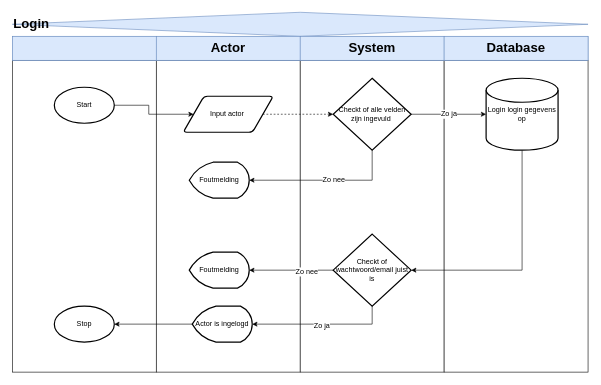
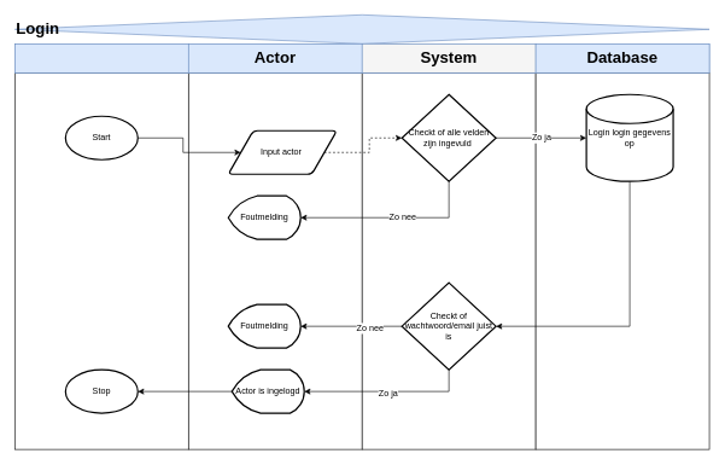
  <mxCell id="0" />
  <mxCell id="1" parent="0" />
  <mxCell id="2" value="&lt;span style=&quot;color: rgba(0 , 0 , 0 , 0) ; font-family: monospace ; font-size: 0px&quot;&gt;%3CmxGraphModel%3E%3Croot%3E%3CmxCell%20id%3D%220%22%2F%3E%3CmxCell%20id%3D%221%22%20parent%3D%220%22%2F%3E%3CmxCell%20id%3D%222%22%20value%3D%22%22%20style%3D%22rounded%3D0%3BwhiteSpace%3Dwrap%3Bhtml%3D1%3B%22%20vertex%3D%221%22%20parent%3D%221%22%3E%3CmxGeometry%20x%3D%2280%22%20y%3D%22240%22%20width%3D%22240%22%20height%3D%22520%22%20as%3D%22geometry%22%2F%3E%3C%2FmxCell%3E%3C%2Froot%3E%3C%2FmxGraphModel%3E&lt;/span&gt;" style="rounded=0;whiteSpace=wrap;html=1;" vertex="1" parent="1"><mxGeometry x="20" y="100" width="240" height="520" as="geometry" /></mxCell>
  <mxCell id="3" value="&lt;span style=&quot;color: rgba(0 , 0 , 0 , 0) ; font-family: monospace ; font-size: 0px&quot;&gt;%3CmxGraphModel%3E%3Croot%3E%3CmxCell%20id%3D%220%22%2F%3E%3CmxCell%20id%3D%221%22%20parent%3D%220%22%2F%3E%3CmxCell%20id%3D%222%22%20value%3D%22%22%20style%3D%22rounded%3D0%3BwhiteSpace%3Dwrap%3Bhtml%3D1%3B%22%20vertex%3D%221%22%20parent%3D%221%22%3E%3CmxGeometry%20x%3D%2280%22%20y%3D%22240%22%20width%3D%22240%22%20height%3D%22520%22%20as%3D%22geometry%22%2F%3E%3C%2FmxCell%3E%3C%2Froot%3E%3C%2FmxGraphModel%3E&lt;/span&gt;" style="rounded=0;whiteSpace=wrap;html=1;" vertex="1" parent="1"><mxGeometry x="260" y="100" width="240" height="520" as="geometry" /></mxCell>
  <mxCell id="4" value="&lt;span style=&quot;color: rgba(0 , 0 , 0 , 0) ; font-family: monospace ; font-size: 0px&quot;&gt;%3CmxGraphModel%3E%3Croot%3E%3CmxCell%20id%3D%220%22%2F%3E%3CmxCell%20id%3D%221%22%20parent%3D%220%22%2F%3E%3CmxCell%20id%3D%222%22%20value%3D%22%22%20style%3D%22rounded%3D0%3BwhiteSpace%3Dwrap%3Bhtml%3D1%3B%22%20vertex%3D%221%22%20parent%3D%221%22%3E%3CmxGeometry%20x%3D%2280%22%20y%3D%22240%22%20width%3D%22240%22%20height%3D%22520%22%20as%3D%22geometry%22%2F%3E%3C%2FmxCell%3E%3C%2Froot%3E%3C%2FmxGraphModel%3E&lt;/span&gt;" style="rounded=0;whiteSpace=wrap;html=1;" vertex="1" parent="1"><mxGeometry x="500" y="100" width="240" height="520" as="geometry" /></mxCell>
  <mxCell id="5" value="&lt;span style=&quot;color: rgba(0 , 0 , 0 , 0) ; font-family: monospace ; font-size: 0px&quot;&gt;%3CmxGraphModel%3E%3Croot%3E%3CmxCell%20id%3D%220%22%2F%3E%3CmxCell%20id%3D%221%22%20parent%3D%220%22%2F%3E%3CmxCell%20id%3D%222%22%20value%3D%22%22%20style%3D%22rounded%3D0%3BwhiteSpace%3Dwrap%3Bhtml%3D1%3B%22%20vertex%3D%221%22%20parent%3D%221%22%3E%3CmxGeometry%20x%3D%2280%22%20y%3D%22240%22%20width%3D%22240%22%20height%3D%22520%22%20as%3D%22geometry%22%2F%3E%3C%2FmxCell%3E%3C%2Froot%3E%3C%2FmxGraphModel%3E&lt;/span&gt;" style="rounded=0;whiteSpace=wrap;html=1;" vertex="1" parent="1"><mxGeometry x="740" y="100" width="240" height="520" as="geometry" /></mxCell>
  <mxCell id="6" value="" style="rounded=0;whiteSpace=wrap;html=1;fillColor=#dae8fc;strokeColor=#6c8ebf;" vertex="1" parent="1"><mxGeometry x="20" y="60" width="960" height="40" as="geometry" /></mxCell>
  <mxCell id="7" value="&lt;b&gt;&lt;font style=&quot;font-size: 22px&quot;&gt;Login&lt;/font&gt;&lt;/b&gt;" style="rhombus;whiteSpace=wrap;html=1;fillColor=#dae8fc;strokeColor=#6c8ebf;align=left;" vertex="1" parent="1"><mxGeometry x="20" y="20" width="960" height="40" as="geometry" /></mxCell>
  <mxCell id="8" value="" style="rounded=0;whiteSpace=wrap;html=1;fillColor=#dae8fc;strokeColor=#6c8ebf;" vertex="1" parent="1"><mxGeometry x="20" y="60" width="240" height="40" as="geometry" /></mxCell>
  <mxCell id="9" value="&lt;b&gt;&lt;font style=&quot;font-size: 22px&quot;&gt;Actor&lt;/font&gt;&lt;/b&gt;" style="rounded=0;whiteSpace=wrap;html=1;fillColor=#dae8fc;strokeColor=#6c8ebf;" vertex="1" parent="1"><mxGeometry x="260" y="60" width="240" height="40" as="geometry" /></mxCell>
- <mxCell id="10" value="&lt;b&gt;&lt;font style=&quot;font-size: 22px&quot;&gt;System&lt;/font&gt;&lt;/b&gt;" style="rounded=0;whiteSpace=wrap;html=1;fillColor=#dae8fc;strokeColor=#6c8ebf;" vertex="1" parent="1"><mxGeometry x="500" y="60" width="240" height="40" as="geometry" /></mxCell>
+ <mxCell id="10" value="&lt;b&gt;&lt;font style=&quot;font-size: 22px&quot;&gt;System&lt;/font&gt;&lt;/b&gt;" style="rounded=0;whiteSpace=wrap;html=1;fillColor=#f5f5f5;strokeColor=#6c8ebf;" vertex="1" parent="1"><mxGeometry x="500" y="60" width="240" height="40" as="geometry" /></mxCell>
  <mxCell id="11" value="&lt;b&gt;Database&lt;/b&gt;" style="rounded=0;whiteSpace=wrap;html=1;fontSize=22;fillColor=#dae8fc;strokeColor=#6c8ebf;" vertex="1" parent="1"><mxGeometry x="740" y="60" width="240" height="40" as="geometry" /></mxCell>
  <mxCell id="12" style="edgeStyle=orthogonalEdgeStyle;rounded=0;orthogonalLoop=1;jettySize=auto;html=1;entryX=0;entryY=0.5;entryDx=0;entryDy=0;fontSize=12;" edge="1" parent="1" source="13" target="15"><mxGeometry relative="1" as="geometry" /></mxCell>
- <mxCell id="13" value="Start" style="strokeWidth=2;html=1;shape=mxgraph.flowchart.start_1;whiteSpace=wrap;fontSize=12;" vertex="1" parent="1"><mxGeometry x="90" y="145" width="100" height="60" as="geometry" /></mxCell>
+ <mxCell id="13" value="Start" style="strokeWidth=2;html=1;shape=mxgraph.flowchart.start_1;whiteSpace=wrap;fontSize=12;" vertex="1" parent="1"><mxGeometry x="90" y="160" width="100" height="60" as="geometry" /></mxCell>
  <mxCell id="14" style="edgeStyle=orthogonalEdgeStyle;rounded=0;orthogonalLoop=1;jettySize=auto;html=1;exitX=1;exitY=0.5;exitDx=0;exitDy=0;fontSize=12;dashed=1;" edge="1" parent="1" source="15" target="19"><mxGeometry relative="1" as="geometry" /></mxCell>
- <mxCell id="15" value="Input actor&amp;nbsp;" style="shape=parallelogram;html=1;strokeWidth=2;perimeter=parallelogramPerimeter;whiteSpace=wrap;rounded=1;arcSize=12;size=0.23;fontSize=12;" vertex="1" parent="1"><mxGeometry x="305" y="160" width="150" height="60" as="geometry" /></mxCell>
+ <mxCell id="15" value="Input actor&amp;nbsp;" style="shape=parallelogram;html=1;strokeWidth=2;perimeter=parallelogramPerimeter;whiteSpace=wrap;rounded=1;arcSize=12;size=0.23;fontSize=12;" vertex="1" parent="1"><mxGeometry x="315" y="180" width="150" height="60" as="geometry" /></mxCell>
  <mxCell id="16" value="Zo ja" style="edgeStyle=orthogonalEdgeStyle;rounded=0;orthogonalLoop=1;jettySize=auto;html=1;exitX=1;exitY=0.5;exitDx=0;exitDy=0;exitPerimeter=0;fontSize=12;" edge="1" parent="1" source="19" target="21"><mxGeometry relative="1" as="geometry" /></mxCell>
  <mxCell id="17" style="edgeStyle=orthogonalEdgeStyle;rounded=0;orthogonalLoop=1;jettySize=auto;html=1;exitX=0.5;exitY=1;exitDx=0;exitDy=0;exitPerimeter=0;entryX=1;entryY=0.5;entryDx=0;entryDy=0;entryPerimeter=0;fontSize=12;" edge="1" parent="1" source="19" target="22"><mxGeometry relative="1" as="geometry" /></mxCell>
  <mxCell id="18" value="Zo nee" style="edgeLabel;html=1;align=center;verticalAlign=middle;resizable=0;points=[];fontSize=12;" vertex="1" connectable="0" parent="17"><mxGeometry x="-0.098" y="-1" relative="1" as="geometry"><mxPoint as="offset" /></mxGeometry></mxCell>
  <mxCell id="19" value="Checkt of alle velden zijn ingevuld&amp;nbsp;" style="strokeWidth=2;html=1;shape=mxgraph.flowchart.decision;whiteSpace=wrap;fontSize=12;" vertex="1" parent="1"><mxGeometry x="555" y="130" width="130" height="120" as="geometry" /></mxCell>
  <mxCell id="20" style="edgeStyle=orthogonalEdgeStyle;rounded=0;orthogonalLoop=1;jettySize=auto;html=1;exitX=0.5;exitY=1;exitDx=0;exitDy=0;exitPerimeter=0;fontSize=12;" edge="1" parent="1" source="21" target="27"><mxGeometry relative="1" as="geometry"><Array as="points"><mxPoint x="870" y="450" /></Array></mxGeometry></mxCell>
  <mxCell id="21" value="Login login gegevens op" style="strokeWidth=2;html=1;shape=mxgraph.flowchart.database;whiteSpace=wrap;fontSize=12;" vertex="1" parent="1"><mxGeometry x="810" y="130" width="120" height="120" as="geometry" /></mxCell>
  <mxCell id="22" value="Foutmelding" style="strokeWidth=2;html=1;shape=mxgraph.flowchart.display;whiteSpace=wrap;fontSize=12;" vertex="1" parent="1"><mxGeometry x="315" y="270" width="100" height="60" as="geometry" /></mxCell>
  <mxCell id="23" style="edgeStyle=orthogonalEdgeStyle;rounded=0;orthogonalLoop=1;jettySize=auto;html=1;exitX=0;exitY=0.5;exitDx=0;exitDy=0;exitPerimeter=0;fontSize=12;" edge="1" parent="1" source="27" target="28"><mxGeometry relative="1" as="geometry" /></mxCell>
  <mxCell id="24" value="Zo nee" style="edgeLabel;html=1;align=center;verticalAlign=middle;resizable=0;points=[];fontSize=12;" vertex="1" connectable="0" parent="23"><mxGeometry x="-0.357" y="2" relative="1" as="geometry"><mxPoint as="offset" /></mxGeometry></mxCell>
  <mxCell id="25" style="edgeStyle=orthogonalEdgeStyle;rounded=0;orthogonalLoop=1;jettySize=auto;html=1;exitX=0.5;exitY=1;exitDx=0;exitDy=0;exitPerimeter=0;fontSize=12;" edge="1" parent="1" source="27" target="30"><mxGeometry relative="1" as="geometry" /></mxCell>
  <mxCell id="26" value="Zo ja" style="edgeLabel;html=1;align=center;verticalAlign=middle;resizable=0;points=[];fontSize=12;" vertex="1" connectable="0" parent="25"><mxGeometry y="2" relative="1" as="geometry"><mxPoint as="offset" /></mxGeometry></mxCell>
  <mxCell id="27" value="Checkt of wachtwoord/email juist is" style="strokeWidth=2;html=1;shape=mxgraph.flowchart.decision;whiteSpace=wrap;fontSize=12;" vertex="1" parent="1"><mxGeometry x="555" y="390" width="130" height="120" as="geometry" /></mxCell>
  <mxCell id="28" value="Foutmelding" style="strokeWidth=2;html=1;shape=mxgraph.flowchart.display;whiteSpace=wrap;fontSize=12;" vertex="1" parent="1"><mxGeometry x="315" y="420" width="100" height="60" as="geometry" /></mxCell>
  <mxCell id="29" style="edgeStyle=orthogonalEdgeStyle;rounded=0;orthogonalLoop=1;jettySize=auto;html=1;exitX=0;exitY=0.5;exitDx=0;exitDy=0;exitPerimeter=0;fontSize=12;" edge="1" parent="1" source="30" target="31"><mxGeometry relative="1" as="geometry" /></mxCell>
  <mxCell id="30" value="Actor is ingelogd" style="strokeWidth=2;html=1;shape=mxgraph.flowchart.display;whiteSpace=wrap;fontSize=12;" vertex="1" parent="1"><mxGeometry x="320" y="510" width="100" height="60" as="geometry" /></mxCell>
  <mxCell id="31" value="Stop" style="strokeWidth=2;html=1;shape=mxgraph.flowchart.start_1;whiteSpace=wrap;fontSize=12;" vertex="1" parent="1"><mxGeometry x="90" y="510" width="100" height="60" as="geometry" /></mxCell>
